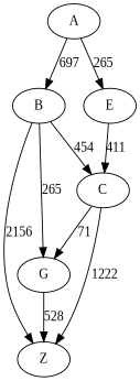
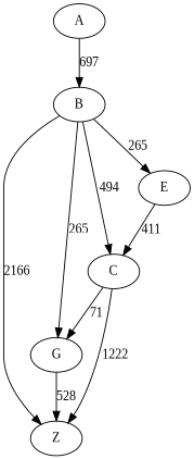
  digraph {
    fontname="Liberation Serif"
    rankdir=TB
    node [fontname="Liberation Serif"]
    edge [fontname="Liberation Serif"]
    A
    B
    G
    Z
    C
    E
    A -> B [label=697]
    B -> G [label=265]
-   B -> Z [label=2156]
-   B -> C [label=454]
-   A -> E [label=265]
+   B -> Z [label=2166]
+   B -> C [label=494]
+   B -> E [label=265]
    G -> Z [label=528]
    C -> G [label=71]
    C -> Z [label=1222]
    E -> C [label=411]
  }
